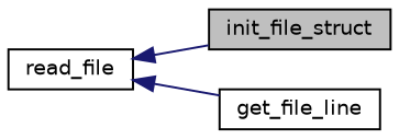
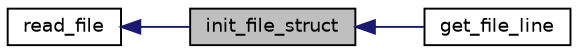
  digraph {
    rankdir=LR
    node [color=black fillcolor=white fontname=Helvetica fontsize=10 shape=record style=filled]
    edge [color=midnightblue dir=back fontname=Helvetica fontsize=10 labelfontname=Helvetica labelfontsize=10 style=solid]
    n1 [fillcolor=grey75 fontcolor=black height=0.2 label=init_file_struct width=0.4]
    n2 [height=0.2 label=get_file_line width=0.4]
    n3 [height=0.2 label=read_file width=0.4]
-   n3 -> n2
+   n1 -> n2
    n3 -> n1
  }
